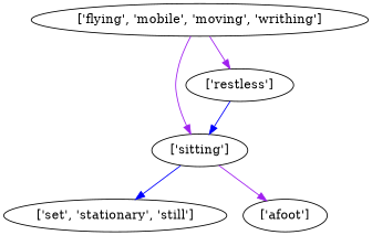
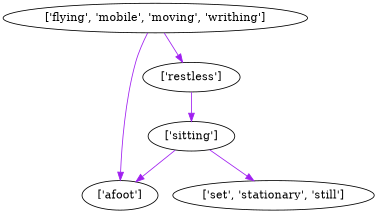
  strict digraph {
    edge [color=purple]
    "['sitting']"
    "['set', 'stationary', 'still']"
    "['afoot']"
    "['restless']"
    "['flying', 'mobile', 'moving', 'writhing']"
-   "['sitting']" -> "['set', 'stationary', 'still']" [color=blue]
+   "['sitting']" -> "['set', 'stationary', 'still']"
    "['sitting']" -> "['afoot']"
-   "['restless']" -> "['sitting']" [color=blue]
-   "['flying', 'mobile', 'moving', 'writhing']" -> "['sitting']"
+   "['restless']" -> "['sitting']"
+   "['flying', 'mobile', 'moving', 'writhing']" -> "['afoot']"
    "['flying', 'mobile', 'moving', 'writhing']" -> "['restless']"
  }
